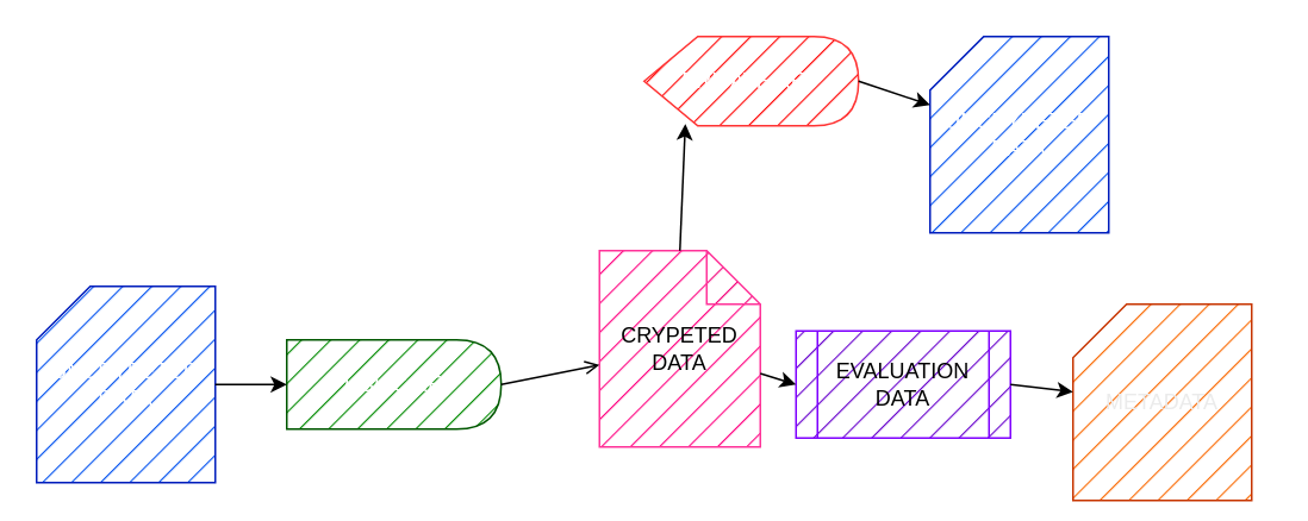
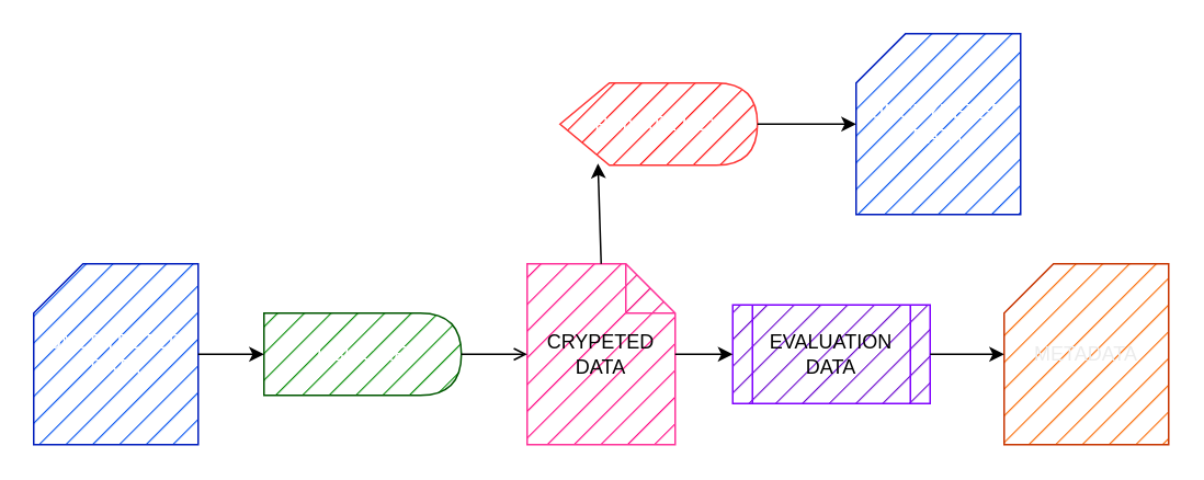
  <mxCell id="0" />
  <mxCell id="1" parent="0" />
  <mxCell id="2" value="UNCRYPETED&lt;br&gt;DATA" style="shape=card;whiteSpace=wrap;html=1;fillStyle=hatch;strokeColor=#001DBC;fillColor=#0050ef;fontColor=#ffffff;" parent="1" vertex="1"><mxGeometry x="20" y="160" width="100" height="110" as="geometry" /></mxCell>
- <mxCell id="3" value="PRIVATE KEY" style="shape=display;whiteSpace=wrap;html=1;fillStyle=hatch;strokeColor=#FF3333;fillColor=#FF0000;fontColor=#ffffff;" parent="1" vertex="1"><mxGeometry x="360" y="20" width="120" height="50" as="geometry" /></mxCell>
+ <mxCell id="3" value="PRIVATE KEY" style="shape=display;whiteSpace=wrap;html=1;fillStyle=hatch;strokeColor=#FF3333;fillColor=#FF0000;fontColor=#ffffff;" parent="1" vertex="1"><mxGeometry x="340" y="50" width="120" height="50" as="geometry" /></mxCell>
  <mxCell id="4" value="PUBLIC KEY" style="shape=delay;whiteSpace=wrap;html=1;fillStyle=hatch;strokeColor=#005700;fillColor=#008a00;fontColor=#ffffff;" parent="1" vertex="1"><mxGeometry x="160" y="190" width="120" height="50" as="geometry" /></mxCell>
  <mxCell id="5" value="EVALUATION DATA" style="shape=process;whiteSpace=wrap;html=1;backgroundOutline=1;fillStyle=hatch;strokeColor=#7F00FF;fillColor=#6600CC;gradientColor=none;" parent="1" vertex="1"><mxGeometry x="445" y="185" width="120" height="60" as="geometry" /></mxCell>
- <mxCell id="6" value="CRYPETED&lt;br&gt;DATA" style="shape=note;whiteSpace=wrap;html=1;backgroundOutline=1;darkOpacity=0.05;fillStyle=hatch;strokeColor=#FF3399;fillColor=#FF0080;gradientColor=none;" parent="1" vertex="1"><mxGeometry x="335" y="140" width="90" height="110" as="geometry" /></mxCell>
- <mxCell id="7" value="METADATA" style="shape=card;whiteSpace=wrap;html=1;fillStyle=hatch;strokeColor=#C73500;fillColor=#fa6800;fontColor=#EBEBEB;" parent="1" vertex="1"><mxGeometry x="600" y="170" width="100" height="110" as="geometry" /></mxCell>
+ <mxCell id="6" value="CRYPETED&lt;br&gt;DATA" style="shape=note;whiteSpace=wrap;html=1;backgroundOutline=1;darkOpacity=0.05;fillStyle=hatch;strokeColor=#FF3399;fillColor=#FF0080;gradientColor=none;" parent="1" vertex="1"><mxGeometry x="320" y="160" width="90" height="110" as="geometry" /></mxCell>
+ <mxCell id="7" value="METADATA" style="shape=card;whiteSpace=wrap;html=1;fillStyle=hatch;strokeColor=#C73500;fillColor=#fa6800;fontColor=#EBEBEB;" parent="1" vertex="1"><mxGeometry x="610" y="160" width="100" height="110" as="geometry" /></mxCell>
  <mxCell id="8" value="UNCRYPETED&lt;br&gt;DATA" style="shape=card;whiteSpace=wrap;html=1;fillStyle=hatch;strokeColor=#001DBC;fillColor=#0050ef;fontColor=#ffffff;" parent="1" vertex="1"><mxGeometry x="520" y="20" width="100" height="110" as="geometry" /></mxCell>
  <mxCell id="9" value="" style="endArrow=classic;html=1;" parent="1" source="2" target="4" edge="1"><mxGeometry width="50" height="50" relative="1" as="geometry"><mxPoint x="470" y="200" as="sourcePoint" /><mxPoint x="520" y="150" as="targetPoint" /></mxGeometry></mxCell>
  <mxCell id="10" value="" style="endArrow=open;html=1;exitX=1;exitY=0.5;exitDx=0;exitDy=0;" parent="1" source="4" target="6" edge="1"><mxGeometry width="50" height="50" relative="1" as="geometry"><mxPoint x="470" y="200" as="sourcePoint" /><mxPoint x="520" y="150" as="targetPoint" /></mxGeometry></mxCell>
  <mxCell id="11" value="" style="endArrow=classic;html=1;entryX=0;entryY=0.5;entryDx=0;entryDy=0;" parent="1" source="6" target="5" edge="1"><mxGeometry width="50" height="50" relative="1" as="geometry"><mxPoint x="470" y="200" as="sourcePoint" /><mxPoint x="520" y="150" as="targetPoint" /></mxGeometry></mxCell>
  <mxCell id="12" value="" style="endArrow=classic;html=1;exitX=1;exitY=0.5;exitDx=0;exitDy=0;" parent="1" source="5" target="7" edge="1"><mxGeometry width="50" height="50" relative="1" as="geometry"><mxPoint x="470" y="200" as="sourcePoint" /><mxPoint x="610" y="215" as="targetPoint" /></mxGeometry></mxCell>
  <mxCell id="13" value="" style="endArrow=classic;html=1;exitX=0.5;exitY=0;exitDx=0;exitDy=0;exitPerimeter=0;entryX=0.192;entryY=0.98;entryDx=0;entryDy=0;entryPerimeter=0;" parent="1" source="6" target="3" edge="1"><mxGeometry width="50" height="50" relative="1" as="geometry"><mxPoint x="470" y="200" as="sourcePoint" /><mxPoint x="520" y="150" as="targetPoint" /></mxGeometry></mxCell>
  <mxCell id="14" value="" style="endArrow=classic;html=1;exitX=1;exitY=0.5;exitDx=0;exitDy=0;exitPerimeter=0;" parent="1" source="3" target="8" edge="1"><mxGeometry width="50" height="50" relative="1" as="geometry"><mxPoint x="470" y="200" as="sourcePoint" /><mxPoint x="520" y="150" as="targetPoint" /></mxGeometry></mxCell>
